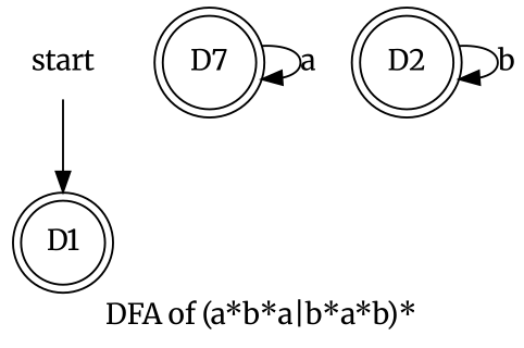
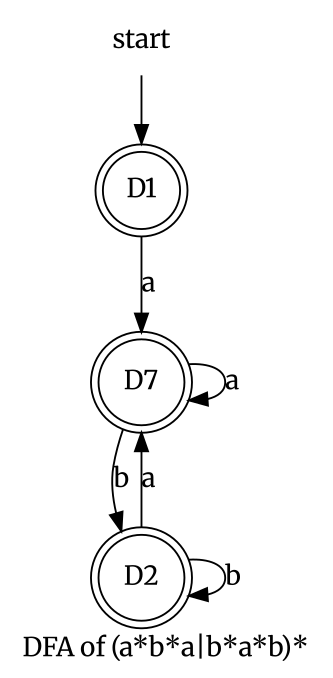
  digraph {
    fontname=Merriweather
    label="DFA of (a*b*a|b*a*b)*"
    rankdir=TB
    node [fontname=Merriweather shape=doublecircle]
    edge [fontname=Merriweather]
    start [shape=none]
    n2 [label=D1]
    n3 [label=D7]
    n4 [label=D2]
    start -> n2
+   n2 -> n3 [label=a]
    n3 -> n3 [label=a]
+   n3 -> n4 [label=b]
+   n4 -> n3 [label=a]
    n4 -> n4 [label=b]
  }
